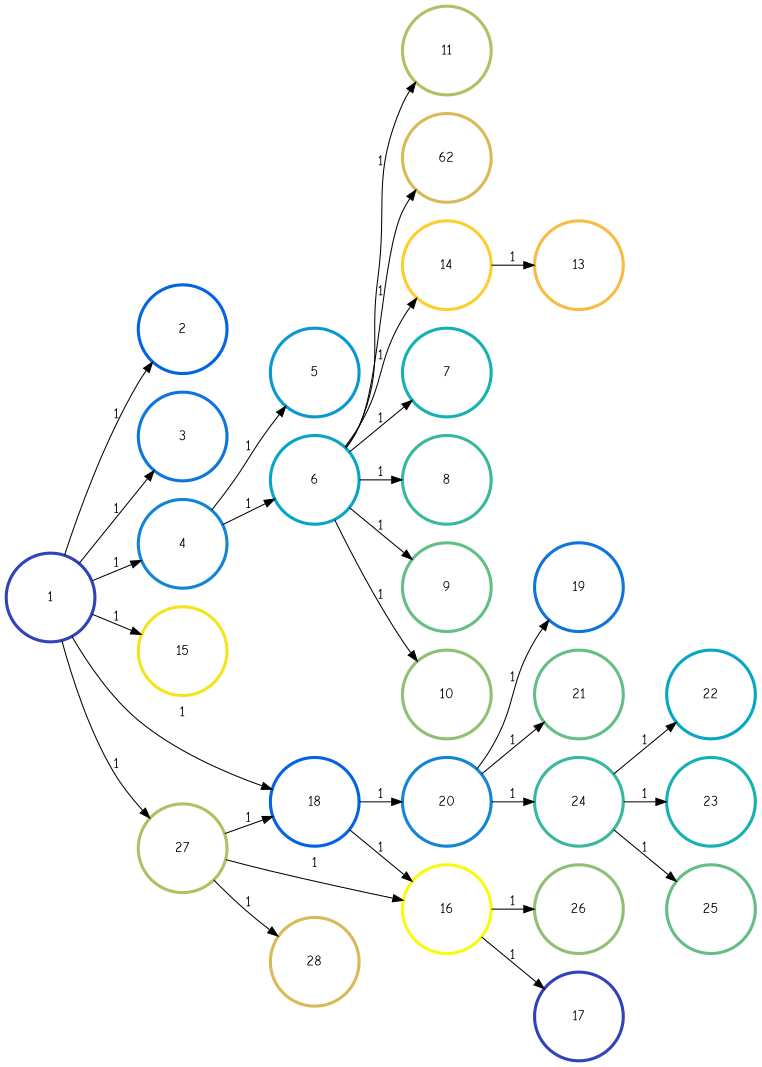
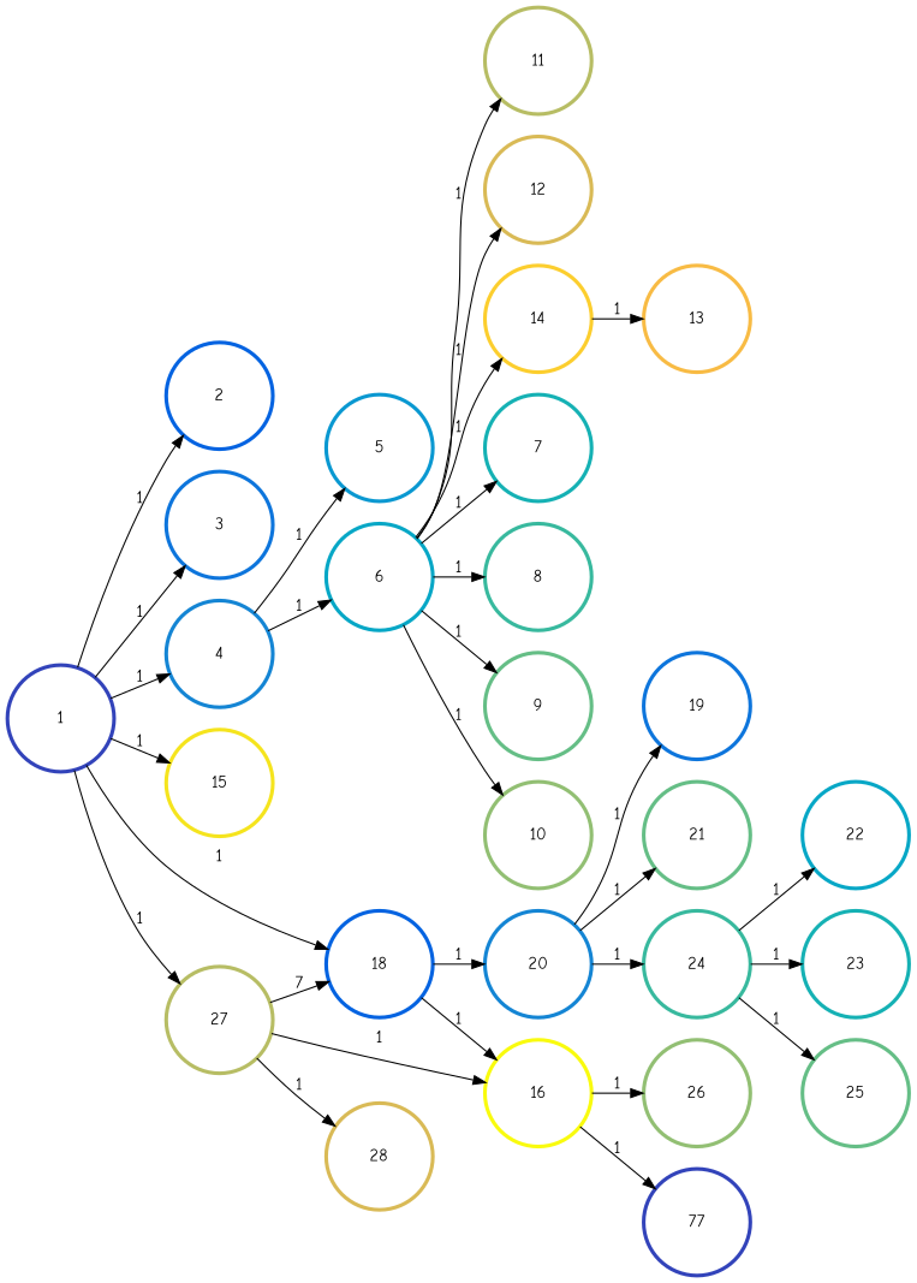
  digraph {
    fontname="Comic Neue"
    rankdir=LR
    node [color="#65BE86" fontname="Comic Neue" penwidth=3]
    edge [color=black fontname="Comic Neue" penwidth=1]
    n1 [color="#3243BA" height=1.2 label=1 width=1.2]
    n2 [color="#0363E1" height=1.2 label=2 width=1.2]
    n3 [color="#0D75DC" height=1.2 label=3 width=1.2]
    n4 [color="#1485D4" height=1.2 label=4 width=1.2]
    n5 [color="#F5E41D" height=1.2 label=15 width=1.2]
    n6 [color="#0363E1" height=1.2 label=18 width=1.2]
    n7 [color="#B7BD64" height=1.2 label=27 width=1.2]
    n8 [color="#0998D1" height=1.2 label=5 width=1.2]
    n9 [color="#06A7C6" height=1.2 label=6 width=1.2]
    n10 [color="#F9FB0E" height=1.2 label=16 width=1.2]
    n11 [color="#1485D4" height=1.2 label=20 width=1.2]
    n12 [color="#D9BA56" height=1.2 label=28 width=1.2]
    n13 [color="#15B1B4" height=1.2 label=7 width=1.2]
    n14 [color="#38B99E" height=1.2 label=8 width=1.2]
    n15 [height=1.2 label=9 width=1.2]
    n16 [color="#92BF73" height=1.2 label=10 width=1.2]
    n17 [color="#B7BD64" height=1.2 label=11 width=1.2]
-   n18 [color="#D9BA56" height=1.2 label=62 width=1.2]
+   n18 [color="#D9BA56" height=1.2 label=12 width=1.2]
    n19 [color="#FCCE2E" height=1.2 label=14 width=1.2]
    n20 [color="#F8BB44" height=1.2 label=13 width=1.2]
-   n21 [color="#3243BA" height=1.2 label=17 width=1.2]
+   n21 [color="#3243BA" height=1.2 label=77 width=1.2]
    n22 [color="#92BF73" height=1.2 label=26 width=1.2]
    n23 [color="#0D75DC" height=1.2 label=19 width=1.2]
    n24 [height=1.2 label=21 width=1.2]
    n25 [color="#38B99E" height=1.2 label=24 width=1.2]
    n26 [color="#06A7C6" height=1.2 label=22 width=1.2]
    n27 [color="#15B1B4" height=1.2 label=23 width=1.2]
    n28 [height=1.2 label=25 width=1.2]
    n1 -> n2 [label=1]
    n1 -> n3 [label=1]
    n1 -> n4 [label=1]
    n1 -> n5 [label=1]
    n1 -> n6 [label=1]
    n1 -> n7 [label=1]
    n4 -> n8 [label=1]
    n4 -> n9 [label=1]
    n6 -> n10 [label=1]
    n6 -> n11 [label=1]
-   n7 -> n6 [label=1]
+   n7 -> n6 [label=7]
    n7 -> n10 [label=1]
    n7 -> n12 [label=1]
    n9 -> n13 [label=1]
    n9 -> n14 [label=1]
    n9 -> n15 [label=1]
    n9 -> n16 [label=1]
    n9 -> n17 [label=1]
    n9 -> n18 [label=1]
    n9 -> n19 [label=1]
    n10 -> n21 [label=1]
    n10 -> n22 [label=1]
    n11 -> n23 [label=1]
    n11 -> n24 [label=1]
    n11 -> n25 [label=1]
    n19 -> n20 [label=1]
    n25 -> n26 [label=1]
    n25 -> n27 [label=1]
    n25 -> n28 [label=1]
  }
